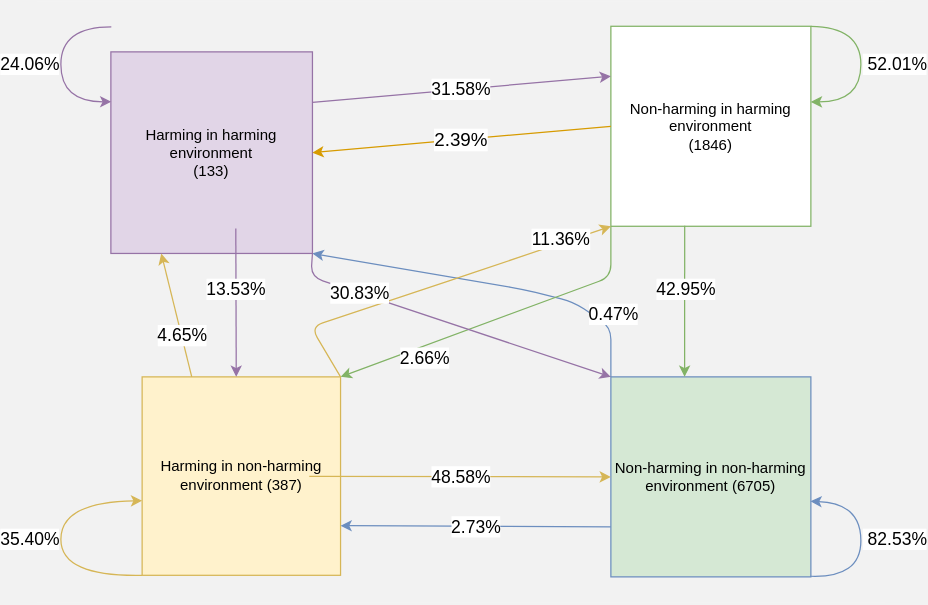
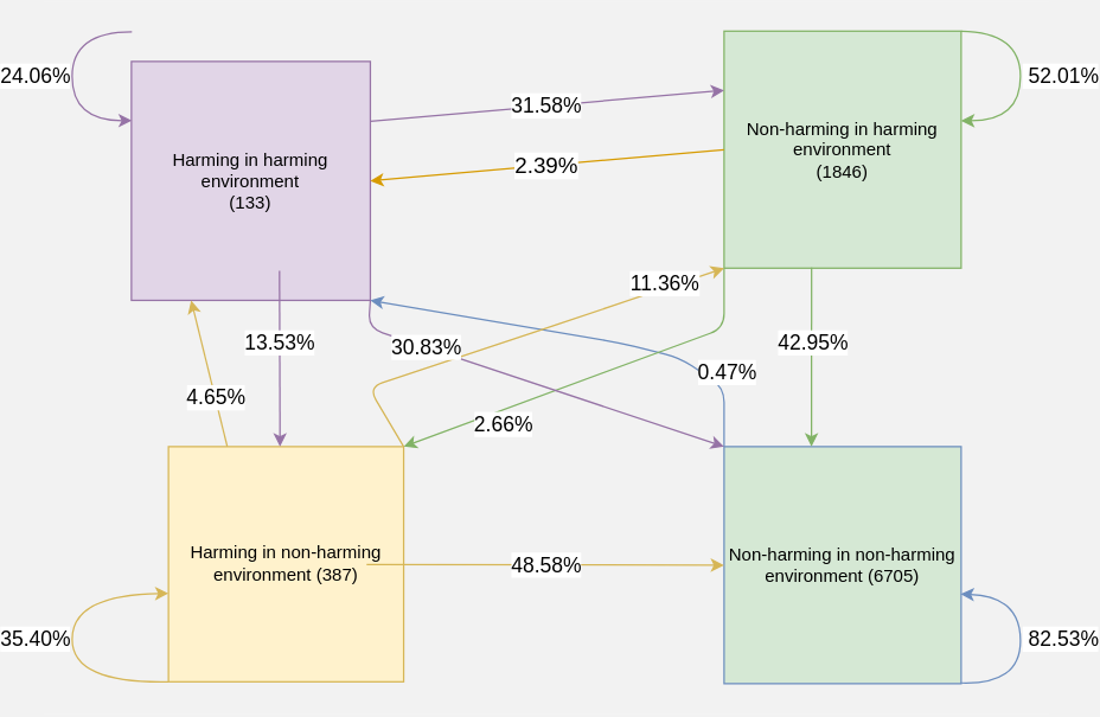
  <mxCell id="0" />
  <mxCell id="1" parent="0" />
  <mxCell id="2" value="" style="group" vertex="1" connectable="0" parent="1"><mxGeometry x="20" y="20.52" width="640" height="441.48" as="geometry" /></mxCell>
  <mxCell id="3" value="Harming in harming environment &lt;br&gt;(133)" style="whiteSpace=wrap;html=1;aspect=fixed;fillColor=#e1d5e7;strokeColor=#9673a6;" vertex="1" parent="2"><mxGeometry x="40" y="20.48" width="161.26" height="161.26" as="geometry" /></mxCell>
- <mxCell id="4" value="Non-harming in harming environment&lt;br&gt;(1846)" style="whiteSpace=wrap;html=1;aspect=fixed;fillColor=#ffffff;strokeColor=#82b366;" vertex="1" parent="2"><mxGeometry x="440" width="160" height="160" as="geometry" /></mxCell>
+ <mxCell id="4" value="Non-harming in harming environment&lt;br&gt;(1846)" style="whiteSpace=wrap;html=1;aspect=fixed;fillColor=#d5e8d4;strokeColor=#82b366;" vertex="1" parent="2"><mxGeometry x="440" width="160" height="160" as="geometry" /></mxCell>
  <mxCell id="5" value="Non-harming in non-harming environment (6705)" style="whiteSpace=wrap;html=1;aspect=fixed;fillColor=#d5e8d4;strokeColor=#6c8ebf;" vertex="1" parent="2"><mxGeometry x="440" y="280.48" width="160" height="160" as="geometry" /></mxCell>
  <mxCell id="6" value="Harming in non-harming environment (387)" style="whiteSpace=wrap;html=1;aspect=fixed;fillColor=#fff2cc;strokeColor=#d6b656;" vertex="1" parent="2"><mxGeometry x="65" y="280.48" width="158.74" height="158.74" as="geometry" /></mxCell>
  <mxCell id="7" value="&lt;font style=&quot;font-size: 14px;&quot;&gt;48.58%&lt;/font&gt;" style="endArrow=classic;html=1;rounded=0;exitX=1;exitY=0.25;exitDx=0;exitDy=0;entryX=0;entryY=0.25;entryDx=0;entryDy=0;fillColor=#fff2cc;strokeColor=#d6b656;" edge="1" parent="2"><mxGeometry width="50" height="50" relative="1" as="geometry"><mxPoint x="198.74" y="360.165" as="sourcePoint" /><mxPoint x="440" y="360.48" as="targetPoint" /></mxGeometry></mxCell>
- <mxCell id="8" value="&lt;font style=&quot;font-size: 14px;&quot;&gt;2.73%&lt;/font&gt;" style="endArrow=classic;html=1;rounded=0;exitX=0;exitY=0.75;exitDx=0;exitDy=0;entryX=1;entryY=0.75;entryDx=0;entryDy=0;fillColor=#dae8fc;strokeColor=#6c8ebf;" edge="1" parent="2" source="5" target="6"><mxGeometry x="0.003" width="50" height="50" relative="1" as="geometry"><mxPoint x="306.087" y="300.48" as="sourcePoint" /><mxPoint x="375.652" y="225.48" as="targetPoint" /><mxPoint as="offset" /></mxGeometry></mxCell>
  <mxCell id="9" value="&lt;font style=&quot;font-size: 14px;&quot;&gt;31.58%&lt;/font&gt;" style="endArrow=classic;html=1;rounded=0;exitX=1;exitY=0.25;exitDx=0;exitDy=0;entryX=0;entryY=0.25;entryDx=0;entryDy=0;fillColor=#e1d5e7;strokeColor=#9673a6;" edge="1" parent="2" source="3" target="4"><mxGeometry x="-0.003" width="50" height="50" relative="1" as="geometry"><mxPoint x="197.948" y="59.923" as="sourcePoint" /><mxPoint x="440" y="59.48" as="targetPoint" /><mxPoint as="offset" /></mxGeometry></mxCell>
  <mxCell id="10" value="&lt;font style=&quot;font-size: 15px;&quot;&gt;2.39%&lt;/font&gt;" style="endArrow=classic;html=1;rounded=0;exitX=0;exitY=0.5;exitDx=0;exitDy=0;entryX=1;entryY=0.5;entryDx=0;entryDy=0;fillColor=#ffe6cc;strokeColor=#d79b00;" edge="1" parent="2" source="4" target="3"><mxGeometry width="50" height="50" relative="1" as="geometry"><mxPoint x="431.304" y="108.871" as="sourcePoint" /><mxPoint x="201.26" y="111.12" as="targetPoint" /></mxGeometry></mxCell>
  <mxCell id="11" value="&lt;font style=&quot;font-size: 14px;&quot;&gt;4.65%&lt;/font&gt;" style="endArrow=classic;html=1;rounded=0;exitX=0.25;exitY=0;exitDx=0;exitDy=0;entryX=0.25;entryY=1;entryDx=0;entryDy=0;fillColor=#fff2cc;strokeColor=#d6b656;" edge="1" parent="2" source="6" target="3"><mxGeometry x="-0.326" width="50" height="50" relative="1" as="geometry"><mxPoint x="306.087" y="300.48" as="sourcePoint" /><mxPoint x="97.391" y="165.48" as="targetPoint" /><mxPoint as="offset" /></mxGeometry></mxCell>
  <mxCell id="12" value="&lt;font style=&quot;font-size: 14px;&quot;&gt;42.95%&lt;/font&gt;" style="endArrow=classic;html=1;rounded=0;exitX=0.369;exitY=0.997;exitDx=0;exitDy=0;entryX=0.5;entryY=0;entryDx=0;entryDy=0;exitPerimeter=0;fillColor=#d5e8d4;strokeColor=#82b366;" edge="1" parent="2" source="4"><mxGeometry x="-0.157" y="1" width="50" height="50" relative="1" as="geometry"><mxPoint x="499" y="160" as="sourcePoint" /><mxPoint x="499" y="280.48" as="targetPoint" /><mxPoint as="offset" /></mxGeometry></mxCell>
  <mxCell id="13" value="&lt;font style=&quot;font-size: 14px;&quot;&gt;13.53%&lt;/font&gt;" style="endArrow=classic;html=1;rounded=0;entryX=0.75;entryY=0;entryDx=0;entryDy=0;exitX=0.75;exitY=1;exitDx=0;exitDy=0;fillColor=#e1d5e7;strokeColor=#9673a6;" edge="1" parent="2"><mxGeometry x="-0.179" width="50" height="50" relative="1" as="geometry"><mxPoint x="139.945" y="161.74" as="sourcePoint" /><mxPoint x="140.305" y="280.48" as="targetPoint" /><mxPoint as="offset" /></mxGeometry></mxCell>
  <mxCell id="14" value="0.47%" style="endArrow=classic;html=1;fontSize=14;exitX=0;exitY=0;exitDx=0;exitDy=0;entryX=1;entryY=1;entryDx=0;entryDy=0;fillColor=#dae8fc;strokeColor=#6c8ebf;rounded=1;fontColor=#000000;" edge="1" parent="2" source="5" target="3"><mxGeometry x="-0.692" y="-9" width="50" height="50" relative="1" as="geometry"><mxPoint x="306.087" y="255.48" as="sourcePoint" /><mxPoint x="375.652" y="180.48" as="targetPoint" /><Array as="points"><mxPoint x="440" y="240.48" /><mxPoint x="410" y="220.48" /><mxPoint x="370" y="210.48" /></Array><mxPoint as="offset" /></mxGeometry></mxCell>
  <mxCell id="15" value="2.66%" style="endArrow=classic;html=1;fontSize=14;exitX=0;exitY=1;exitDx=0;exitDy=0;entryX=1;entryY=0;entryDx=0;entryDy=0;fillColor=#d5e8d4;strokeColor=#82b366;rounded=1;" edge="1" parent="2" source="4" target="6"><mxGeometry x="0.495" y="9" width="50" height="50" relative="1" as="geometry"><mxPoint x="306.087" y="255.48" as="sourcePoint" /><mxPoint x="375.652" y="180.48" as="targetPoint" /><Array as="points"><mxPoint x="440" y="200.48" /></Array><mxPoint as="offset" /></mxGeometry></mxCell>
  <mxCell id="16" value="&lt;font style=&quot;font-size: 14px;&quot;&gt;35.40%&lt;/font&gt;" style="curved=1;endArrow=classic;html=1;rounded=0;labelPosition=right;verticalLabelPosition=middle;align=left;verticalAlign=middle;entryX=0;entryY=0.624;entryDx=0;entryDy=0;entryPerimeter=0;exitX=0;exitY=1;exitDx=0;exitDy=0;fillColor=#fff2cc;strokeColor=#d6b656;" edge="1" parent="2" source="6" target="6"><mxGeometry x="0.0" y="50" width="50" height="50" relative="1" as="geometry"><mxPoint x="42" y="457.48" as="sourcePoint" /><mxPoint x="41.739" y="404.88" as="targetPoint" /><Array as="points"><mxPoint y="440.48" /><mxPoint y="380.48" /></Array><mxPoint as="offset" /></mxGeometry></mxCell>
  <mxCell id="17" value="&lt;font style=&quot;font-size: 14px;&quot;&gt;&amp;nbsp;82.53%&lt;/font&gt;" style="curved=1;endArrow=classic;html=1;rounded=0;exitX=0;exitY=1;exitDx=0;exitDy=0;labelPosition=right;verticalLabelPosition=middle;align=left;verticalAlign=middle;entryX=0;entryY=0.667;entryDx=0;entryDy=0;entryPerimeter=0;fillColor=#dae8fc;strokeColor=#6c8ebf;" edge="1" parent="2"><mxGeometry x="0.014" width="50" height="50" relative="1" as="geometry"><mxPoint x="599.652" y="439.98" as="sourcePoint" /><mxPoint x="599.652" y="380.04" as="targetPoint" /><Array as="points"><mxPoint x="640" y="441.48" /><mxPoint x="640" y="381.48" /></Array><mxPoint as="offset" /></mxGeometry></mxCell>
  <mxCell id="18" value="11.36%" style="endArrow=classic;html=1;fontSize=14;entryX=0;entryY=1;entryDx=0;entryDy=0;rounded=1;fillColor=#fff2cc;strokeColor=#d6b656;exitX=1;exitY=0;exitDx=0;exitDy=0;" edge="1" parent="2" source="6" target="4"><mxGeometry x="0.719" y="3" width="50" height="50" relative="1" as="geometry"><mxPoint x="201.256" y="280.48" as="sourcePoint" /><mxPoint x="423.864" y="160.48" as="targetPoint" /><Array as="points"><mxPoint x="200" y="240.48" /><mxPoint x="320" y="200.48" /></Array><mxPoint as="offset" /></mxGeometry></mxCell>
  <mxCell id="19" value="&lt;font style=&quot;font-size: 14px;&quot;&gt;&amp;nbsp;52.01%&lt;/font&gt;" style="curved=1;endArrow=classic;html=1;rounded=0;exitX=1;exitY=0;exitDx=0;exitDy=0;labelPosition=right;verticalLabelPosition=middle;align=left;verticalAlign=middle;fillColor=#d5e8d4;strokeColor=#82b366;" edge="1" parent="2" source="4"><mxGeometry width="50" height="50" relative="1" as="geometry"><mxPoint x="595.478" y="0.48" as="sourcePoint" /><mxPoint x="600" y="60.48" as="targetPoint" /><Array as="points"><mxPoint x="640" y="0.48" /><mxPoint x="640" y="60.48" /></Array><mxPoint as="offset" /></mxGeometry></mxCell>
  <mxCell id="20" value="&lt;font style=&quot;font-size: 14px;&quot;&gt;24.06%&lt;/font&gt;" style="curved=1;endArrow=classic;html=1;rounded=0;exitX=0;exitY=1;exitDx=0;exitDy=0;labelPosition=right;verticalLabelPosition=middle;align=left;verticalAlign=middle;entryX=0;entryY=0.667;entryDx=0;entryDy=0;entryPerimeter=0;fillColor=#e1d5e7;strokeColor=#9673a6;" edge="1" parent="2"><mxGeometry y="-50" width="50" height="50" relative="1" as="geometry"><mxPoint x="40.348" y="0.48" as="sourcePoint" /><mxPoint x="40.348" y="60.42" as="targetPoint" /><Array as="points"><mxPoint y="0.48" /><mxPoint y="60.48" /></Array><mxPoint as="offset" /></mxGeometry></mxCell>
  <mxCell id="21" value="30.83%" style="endArrow=classic;html=1;fontSize=14;entryX=0;entryY=0;entryDx=0;entryDy=0;fillColor=#e1d5e7;strokeColor=#9673a6;exitX=1;exitY=1;exitDx=0;exitDy=0;rounded=1;" edge="1" parent="2" source="3" target="5"><mxGeometry x="-0.561" width="50" height="50" relative="1" as="geometry"><mxPoint x="208.696" y="180.48" as="sourcePoint" /><mxPoint x="375.652" y="180.48" as="targetPoint" /><Array as="points"><mxPoint x="200" y="200.48" /></Array><mxPoint as="offset" /></mxGeometry></mxCell>
